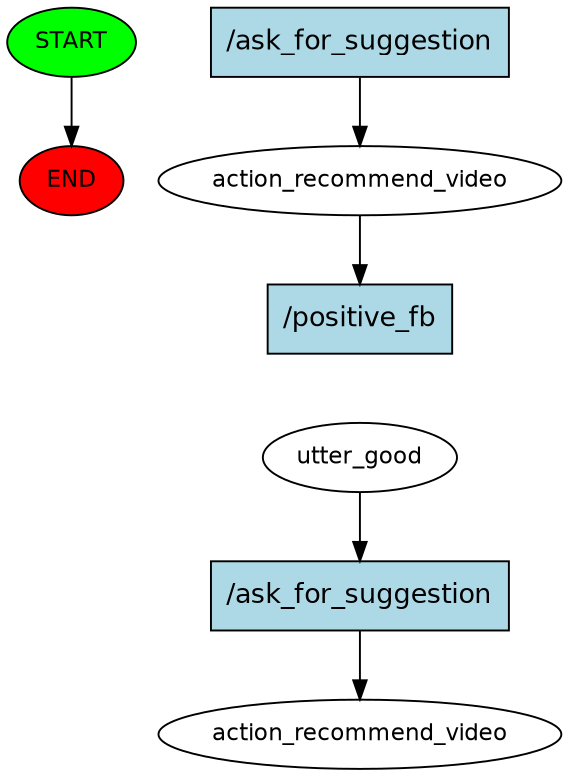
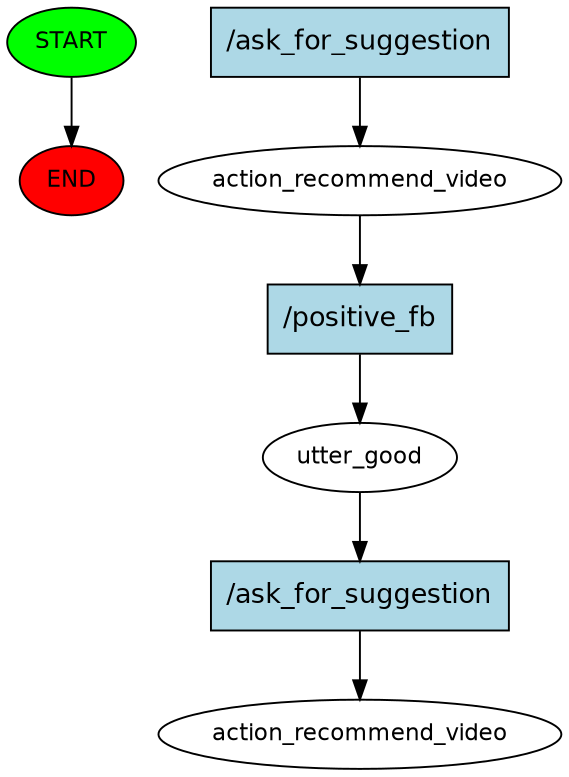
  digraph {
    fontname="DejaVu Sans"
    node [fontname="DejaVu Sans" fontsize=12 style=filled]
    edge [fontname="DejaVu Sans"]
    n1 [fillcolor=green label=START]
    n2 [fillcolor=red label=END]
    n3 [fillcolor=lightblue label="/ask_for_suggestion" shape=rect fontsize=""]
    n4 [label=action_recommend_video style=""]
    n5 [fillcolor=lightblue label="/positive_fb" shape=rect fontsize=""]
    n6 [label=utter_good style=""]
    n7 [fillcolor=lightblue label="/ask_for_suggestion" shape=rect fontsize=""]
    n8 [label=action_recommend_video style=""]
    n1 -> n2
    n3 -> n4
    n4 -> n5
+   n5 -> n6
    n6 -> n7
    n7 -> n8
  }
